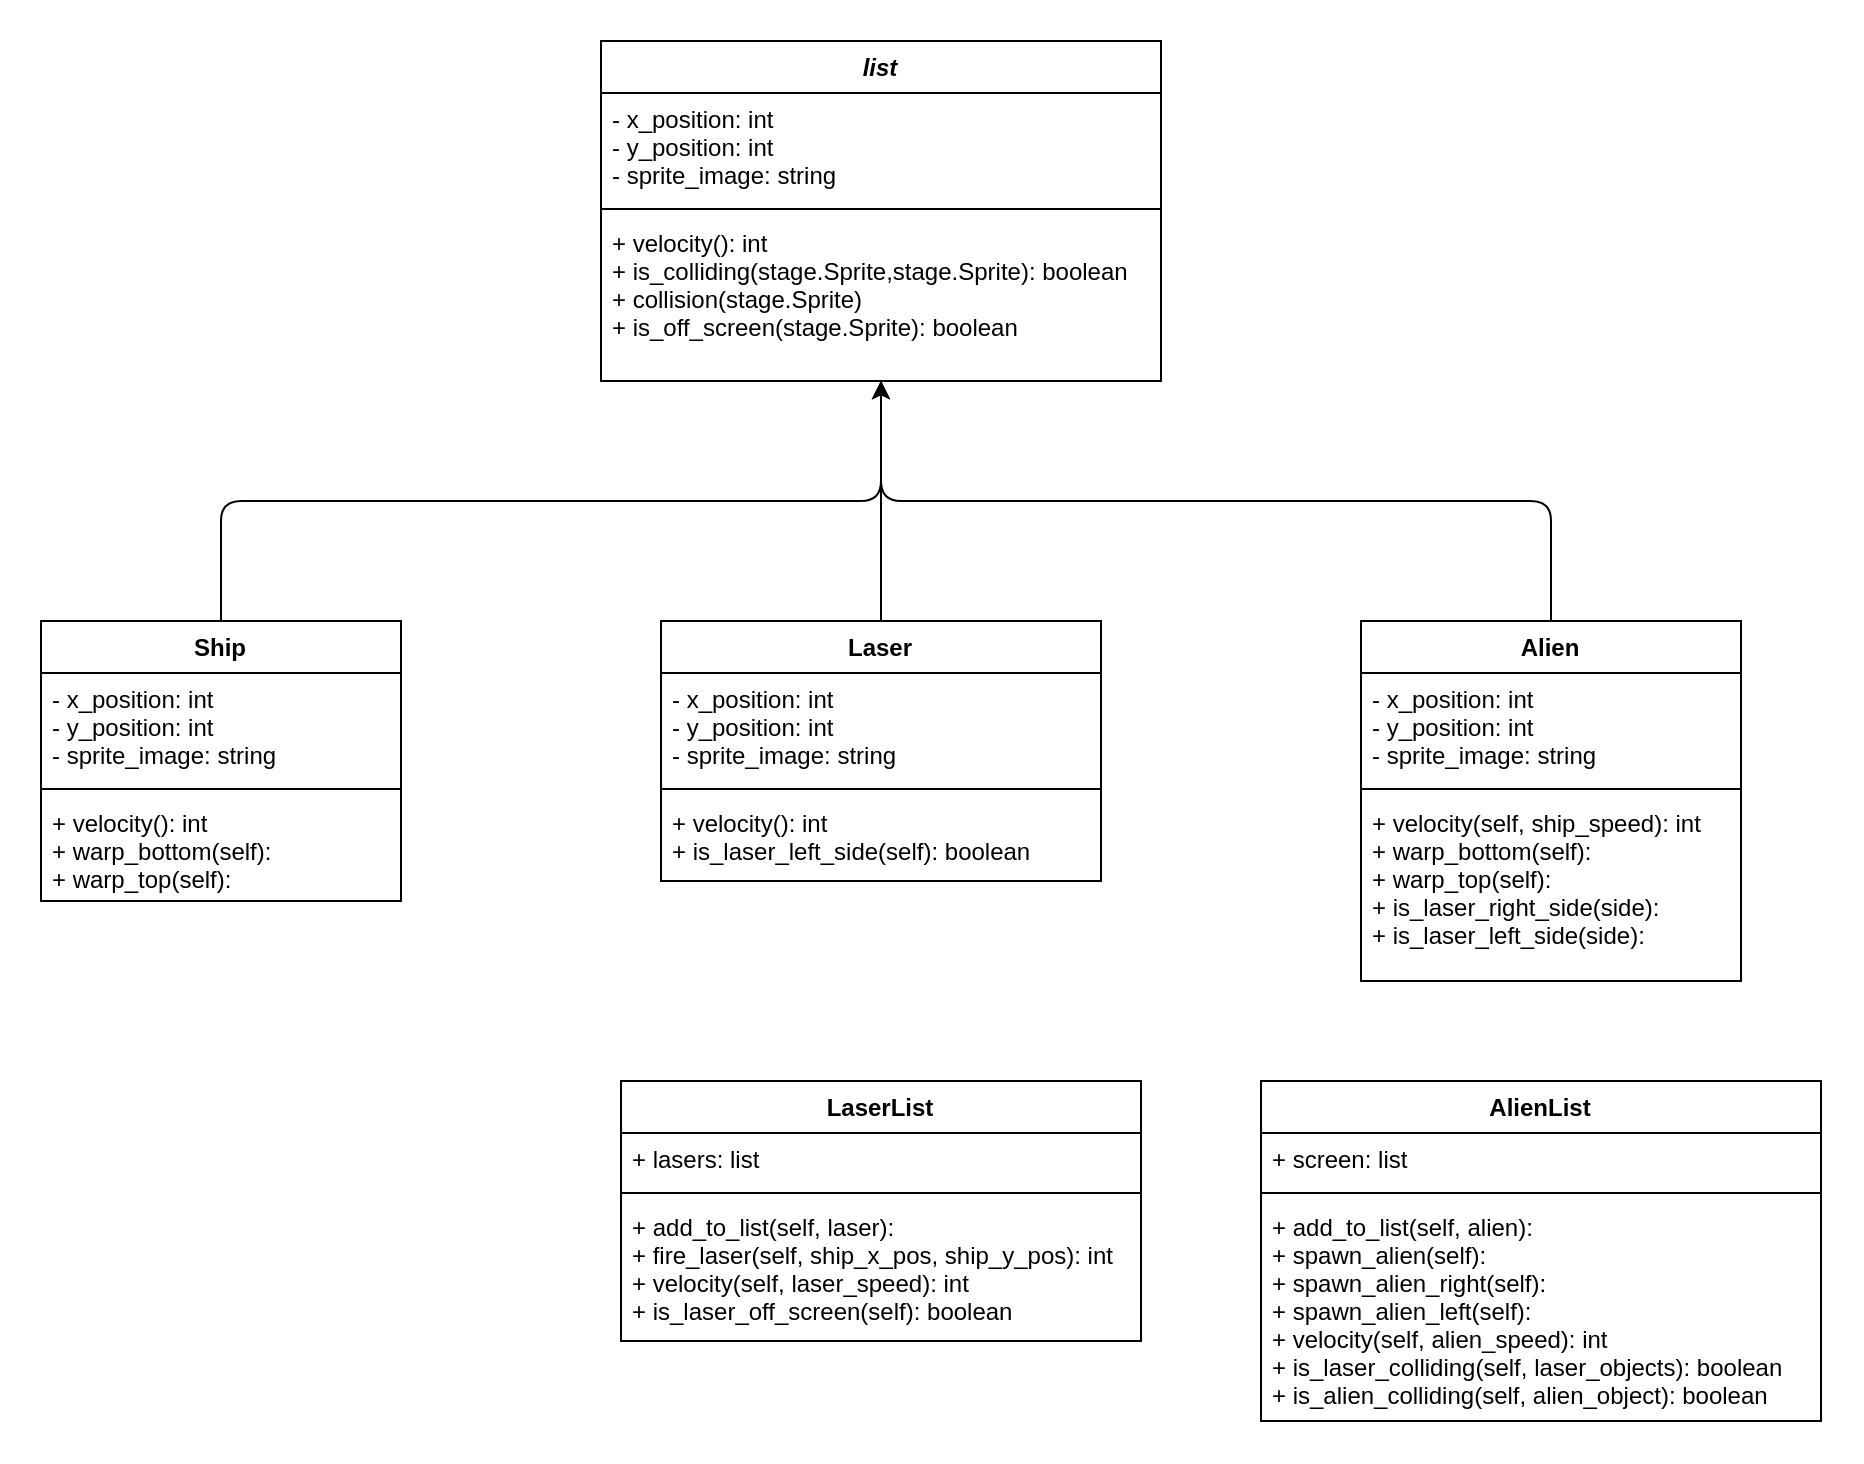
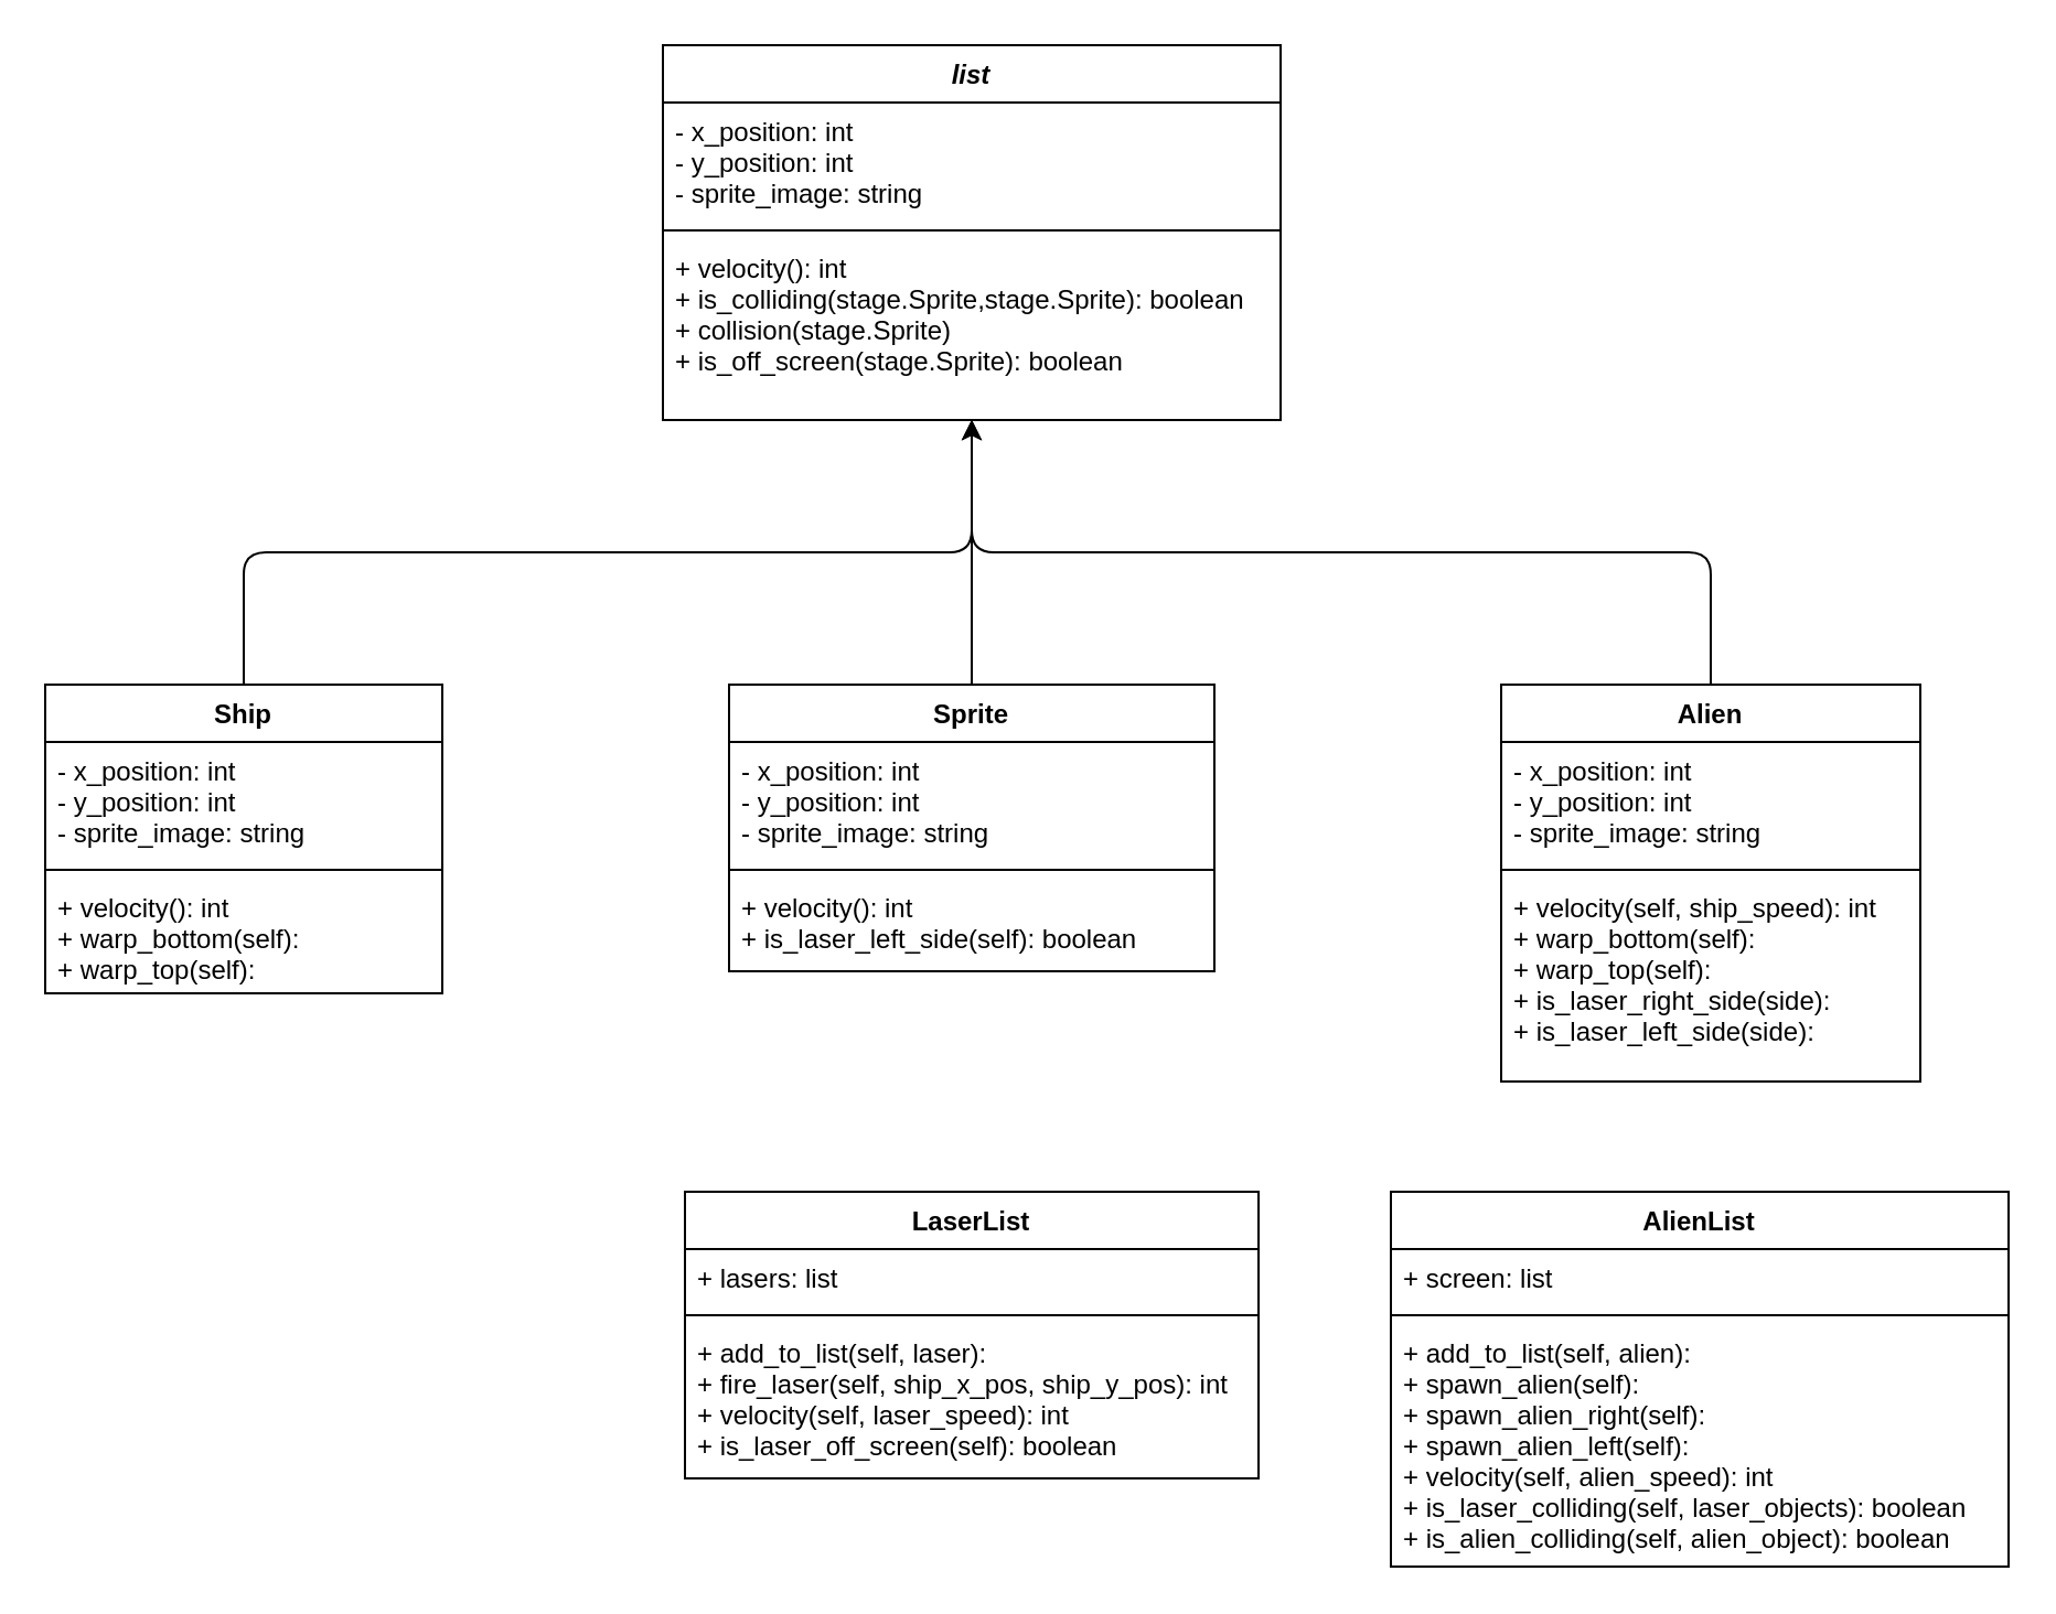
  <mxCell id="0" />
  <mxCell id="1" parent="0" />
  <mxCell id="2" value="list" style="swimlane;fontStyle=3;align=center;verticalAlign=top;childLayout=stackLayout;horizontal=1;startSize=26;horizontalStack=0;resizeParent=1;resizeParentMax=0;resizeLast=0;collapsible=1;marginBottom=0;" vertex="1" parent="1"><mxGeometry x="300" y="20" width="280" height="170" as="geometry" /></mxCell>
  <mxCell id="3" value="- x_position: int&#10;- y_position: int&#10;- sprite_image: string" style="text;strokeColor=none;fillColor=none;align=left;verticalAlign=top;spacingLeft=4;spacingRight=4;overflow=hidden;rotatable=0;points=[[0,0.5],[1,0.5]];portConstraint=eastwest;" vertex="1" parent="2"><mxGeometry y="26" width="280" height="54" as="geometry" /></mxCell>
  <mxCell id="4" value="" style="line;strokeWidth=1;fillColor=none;align=left;verticalAlign=middle;spacingTop=-1;spacingLeft=3;spacingRight=3;rotatable=0;labelPosition=right;points=[];portConstraint=eastwest;strokeColor=inherit;" vertex="1" parent="2"><mxGeometry y="80" width="280" height="8" as="geometry" /></mxCell>
  <mxCell id="5" value="+ velocity(): int  &#10;+ is_colliding(stage.Sprite,stage.Sprite): boolean&#10;+ collision(stage.Sprite)&#10;+ is_off_screen(stage.Sprite): boolean" style="text;strokeColor=none;fillColor=none;align=left;verticalAlign=top;spacingLeft=4;spacingRight=4;overflow=hidden;rotatable=0;points=[[0,0.5],[1,0.5]];portConstraint=eastwest;" vertex="1" parent="2"><mxGeometry y="88" width="280" height="82" as="geometry" /></mxCell>
  <mxCell id="6" style="edgeStyle=none;html=1;" edge="1" parent="1" source="7" target="5"><mxGeometry relative="1" as="geometry"><Array as="points"><mxPoint x="110" y="250" /><mxPoint x="440" y="250" /></Array></mxGeometry></mxCell>
  <mxCell id="7" value="Ship" style="swimlane;fontStyle=1;align=center;verticalAlign=top;childLayout=stackLayout;horizontal=1;startSize=26;horizontalStack=0;resizeParent=1;resizeParentMax=0;resizeLast=0;collapsible=1;marginBottom=0;" vertex="1" parent="1"><mxGeometry x="20" y="310" width="180" height="140" as="geometry" /></mxCell>
  <mxCell id="8" value="- x_position: int&#10;- y_position: int&#10;- sprite_image: string" style="text;strokeColor=none;fillColor=none;align=left;verticalAlign=top;spacingLeft=4;spacingRight=4;overflow=hidden;rotatable=0;points=[[0,0.5],[1,0.5]];portConstraint=eastwest;" vertex="1" parent="7"><mxGeometry y="26" width="180" height="54" as="geometry" /></mxCell>
  <mxCell id="9" value="" style="line;strokeWidth=1;fillColor=none;align=left;verticalAlign=middle;spacingTop=-1;spacingLeft=3;spacingRight=3;rotatable=0;labelPosition=right;points=[];portConstraint=eastwest;strokeColor=inherit;" vertex="1" parent="7"><mxGeometry y="80" width="180" height="8" as="geometry" /></mxCell>
  <mxCell id="10" value="+ velocity(): int  &#10;+ warp_bottom(self):&#10;+ warp_top(self):" style="text;strokeColor=none;fillColor=none;align=left;verticalAlign=top;spacingLeft=4;spacingRight=4;overflow=hidden;rotatable=0;points=[[0,0.5],[1,0.5]];portConstraint=eastwest;" vertex="1" parent="7"><mxGeometry y="88" width="180" height="52" as="geometry" /></mxCell>
  <mxCell id="11" style="edgeStyle=none;html=1;" edge="1" parent="1" source="12" target="5"><mxGeometry relative="1" as="geometry" /></mxCell>
- <mxCell id="12" value="Laser" style="swimlane;fontStyle=1;align=center;verticalAlign=top;childLayout=stackLayout;horizontal=1;startSize=26;horizontalStack=0;resizeParent=1;resizeParentMax=0;resizeLast=0;collapsible=1;marginBottom=0;" vertex="1" parent="1"><mxGeometry x="330" y="310" width="220" height="130" as="geometry" /></mxCell>
+ <mxCell id="12" value="Sprite" style="swimlane;fontStyle=1;align=center;verticalAlign=top;childLayout=stackLayout;horizontal=1;startSize=26;horizontalStack=0;resizeParent=1;resizeParentMax=0;resizeLast=0;collapsible=1;marginBottom=0;" vertex="1" parent="1"><mxGeometry x="330" y="310" width="220" height="130" as="geometry" /></mxCell>
  <mxCell id="13" value="- x_position: int&#10;- y_position: int&#10;- sprite_image: string" style="text;strokeColor=none;fillColor=none;align=left;verticalAlign=top;spacingLeft=4;spacingRight=4;overflow=hidden;rotatable=0;points=[[0,0.5],[1,0.5]];portConstraint=eastwest;" vertex="1" parent="12"><mxGeometry y="26" width="220" height="54" as="geometry" /></mxCell>
  <mxCell id="14" value="" style="line;strokeWidth=1;fillColor=none;align=left;verticalAlign=middle;spacingTop=-1;spacingLeft=3;spacingRight=3;rotatable=0;labelPosition=right;points=[];portConstraint=eastwest;strokeColor=inherit;" vertex="1" parent="12"><mxGeometry y="80" width="220" height="8" as="geometry" /></mxCell>
  <mxCell id="15" value="+ velocity(): int&#10;+ is_laser_left_side(self): boolean" style="text;strokeColor=none;fillColor=none;align=left;verticalAlign=top;spacingLeft=4;spacingRight=4;overflow=hidden;rotatable=0;points=[[0,0.5],[1,0.5]];portConstraint=eastwest;" vertex="1" parent="12"><mxGeometry y="88" width="220" height="42" as="geometry" /></mxCell>
  <mxCell id="16" style="edgeStyle=none;html=1;" edge="1" parent="1" source="17" target="5"><mxGeometry relative="1" as="geometry"><Array as="points"><mxPoint x="775" y="250" /><mxPoint x="440" y="250" /></Array></mxGeometry></mxCell>
  <mxCell id="17" value="Alien" style="swimlane;fontStyle=1;align=center;verticalAlign=top;childLayout=stackLayout;horizontal=1;startSize=26;horizontalStack=0;resizeParent=1;resizeParentMax=0;resizeLast=0;collapsible=1;marginBottom=0;" vertex="1" parent="1"><mxGeometry x="680" y="310" width="190" height="180" as="geometry" /></mxCell>
  <mxCell id="18" value="- x_position: int&#10;- y_position: int&#10;- sprite_image: string" style="text;strokeColor=none;fillColor=none;align=left;verticalAlign=top;spacingLeft=4;spacingRight=4;overflow=hidden;rotatable=0;points=[[0,0.5],[1,0.5]];portConstraint=eastwest;" vertex="1" parent="17"><mxGeometry y="26" width="190" height="54" as="geometry" /></mxCell>
  <mxCell id="19" value="" style="line;strokeWidth=1;fillColor=none;align=left;verticalAlign=middle;spacingTop=-1;spacingLeft=3;spacingRight=3;rotatable=0;labelPosition=right;points=[];portConstraint=eastwest;strokeColor=inherit;" vertex="1" parent="17"><mxGeometry y="80" width="190" height="8" as="geometry" /></mxCell>
  <mxCell id="20" value="+ velocity(self, ship_speed): int &#10;+ warp_bottom(self): &#10;+ warp_top(self):&#10;+ is_laser_right_side(side):&#10;+ is_laser_left_side(side): &#10;&#10;" style="text;strokeColor=none;fillColor=none;align=left;verticalAlign=top;spacingLeft=4;spacingRight=4;overflow=hidden;rotatable=0;points=[[0,0.5],[1,0.5]];portConstraint=eastwest;" vertex="1" parent="17"><mxGeometry y="88" width="190" height="92" as="geometry" /></mxCell>
  <mxCell id="21" value="AlienList" style="swimlane;fontStyle=1;align=center;verticalAlign=top;childLayout=stackLayout;horizontal=1;startSize=26;horizontalStack=0;resizeParent=1;resizeParentMax=0;resizeLast=0;collapsible=1;marginBottom=0;" vertex="1" parent="1"><mxGeometry x="630" y="540" width="280" height="170" as="geometry" /></mxCell>
  <mxCell id="22" value="+ screen: list" style="text;strokeColor=none;fillColor=none;align=left;verticalAlign=top;spacingLeft=4;spacingRight=4;overflow=hidden;rotatable=0;points=[[0,0.5],[1,0.5]];portConstraint=eastwest;" vertex="1" parent="21"><mxGeometry y="26" width="280" height="26" as="geometry" /></mxCell>
  <mxCell id="23" value="" style="line;strokeWidth=1;fillColor=none;align=left;verticalAlign=middle;spacingTop=-1;spacingLeft=3;spacingRight=3;rotatable=0;labelPosition=right;points=[];portConstraint=eastwest;strokeColor=inherit;" vertex="1" parent="21"><mxGeometry y="52" width="280" height="8" as="geometry" /></mxCell>
  <mxCell id="24" value="+ add_to_list(self, alien): &#10;+ spawn_alien(self):&#10;+ spawn_alien_right(self):&#10;+ spawn_alien_left(self):&#10;+ velocity(self, alien_speed): int&#10;+ is_laser_colliding(self, laser_objects): boolean&#10;+ is_alien_colliding(self, alien_object): boolean" style="text;strokeColor=none;fillColor=none;align=left;verticalAlign=top;spacingLeft=4;spacingRight=4;overflow=hidden;rotatable=0;points=[[0,0.5],[1,0.5]];portConstraint=eastwest;" vertex="1" parent="21"><mxGeometry y="60" width="280" height="110" as="geometry" /></mxCell>
  <mxCell id="25" value="LaserList" style="swimlane;fontStyle=1;align=center;verticalAlign=top;childLayout=stackLayout;horizontal=1;startSize=26;horizontalStack=0;resizeParent=1;resizeParentMax=0;resizeLast=0;collapsible=1;marginBottom=0;" vertex="1" parent="1"><mxGeometry x="310" y="540" width="260" height="130" as="geometry" /></mxCell>
  <mxCell id="26" value="+ lasers: list" style="text;strokeColor=none;fillColor=none;align=left;verticalAlign=top;spacingLeft=4;spacingRight=4;overflow=hidden;rotatable=0;points=[[0,0.5],[1,0.5]];portConstraint=eastwest;" vertex="1" parent="25"><mxGeometry y="26" width="260" height="26" as="geometry" /></mxCell>
  <mxCell id="27" value="" style="line;strokeWidth=1;fillColor=none;align=left;verticalAlign=middle;spacingTop=-1;spacingLeft=3;spacingRight=3;rotatable=0;labelPosition=right;points=[];portConstraint=eastwest;strokeColor=inherit;" vertex="1" parent="25"><mxGeometry y="52" width="260" height="8" as="geometry" /></mxCell>
  <mxCell id="28" value="+ add_to_list(self, laser):&#10;+ fire_laser(self, ship_x_pos, ship_y_pos): int&#10;+ velocity(self, laser_speed): int&#10;+ is_laser_off_screen(self): boolean" style="text;strokeColor=none;fillColor=none;align=left;verticalAlign=top;spacingLeft=4;spacingRight=4;overflow=hidden;rotatable=0;points=[[0,0.5],[1,0.5]];portConstraint=eastwest;" vertex="1" parent="25"><mxGeometry y="60" width="260" height="70" as="geometry" /></mxCell>
